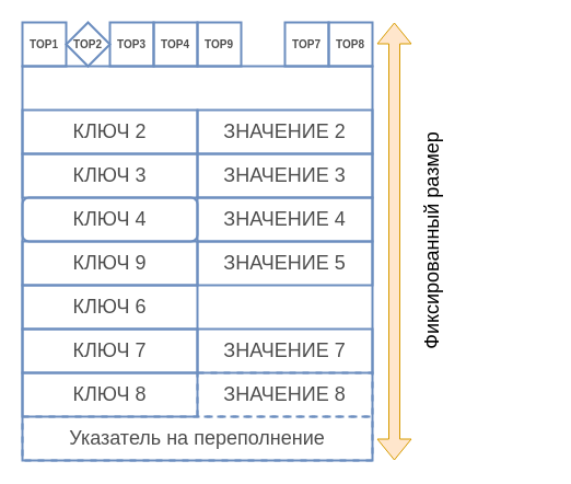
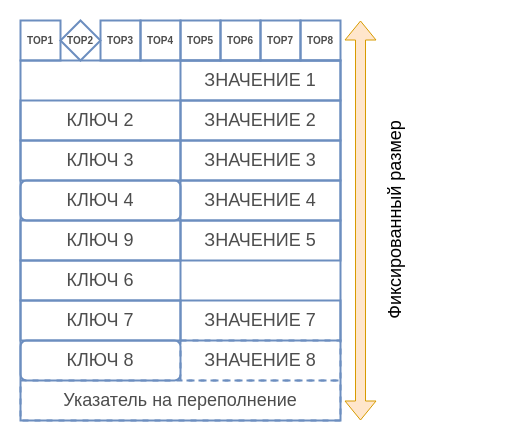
  <mxCell id="0" />
  <mxCell id="1" parent="0" />
  <mxCell id="2" value="" style="rounded=0;whiteSpace=wrap;html=1;fillColor=none;strokeColor=#6c8ebf;strokeWidth=2;" parent="1" vertex="1"><mxGeometry x="20" y="60" width="320" height="360" as="geometry" /></mxCell>
+ <mxCell id="3" value="&lt;font style=&quot;font-size: 18px&quot; color=&quot;#4d4d4d&quot;&gt;ЗНАЧЕНИЕ 1&lt;/font&gt;" style="rounded=0;whiteSpace=wrap;html=1;strokeWidth=2;fillColor=none;strokeColor=#6c8ebf;" parent="1" vertex="1"><mxGeometry x="180" y="60" width="160" height="40" as="geometry" /></mxCell>
  <mxCell id="4" value="&lt;font color=&quot;#4d4d4d&quot; style=&quot;font-size: 18px&quot;&gt;КЛЮЧ 2&lt;/font&gt;" style="rounded=0;whiteSpace=wrap;html=1;strokeWidth=2;fillColor=none;strokeColor=#6c8ebf;" parent="1" vertex="1"><mxGeometry x="20" y="100" width="160" height="40" as="geometry" /></mxCell>
  <mxCell id="5" value="&lt;font color=&quot;#4d4d4d&quot; style=&quot;font-size: 18px&quot;&gt;КЛЮЧ 3&lt;/font&gt;" style="rounded=0;whiteSpace=wrap;html=1;strokeWidth=2;fillColor=none;strokeColor=#6c8ebf;" parent="1" vertex="1"><mxGeometry x="20" y="140" width="160" height="40" as="geometry" /></mxCell>
  <mxCell id="6" value="&lt;font color=&quot;#4d4d4d&quot; style=&quot;font-size: 18px&quot;&gt;КЛЮЧ 4&lt;/font&gt;" style="whiteSpace=wrap;html=1;strokeWidth=2;fillColor=none;strokeColor=#6c8ebf;rounded=1;" parent="1" vertex="1"><mxGeometry x="20" y="180" width="160" height="40" as="geometry" /></mxCell>
  <mxCell id="7" value="&lt;font color=&quot;#4d4d4d&quot; style=&quot;font-size: 18px&quot;&gt;КЛЮЧ 9&lt;/font&gt;" style="rounded=0;whiteSpace=wrap;html=1;strokeWidth=2;fillColor=none;strokeColor=#6c8ebf;" parent="1" vertex="1"><mxGeometry x="20" y="220" width="160" height="40" as="geometry" /></mxCell>
  <mxCell id="8" value="&lt;font color=&quot;#4d4d4d&quot; style=&quot;font-size: 18px&quot;&gt;КЛЮЧ 6&lt;/font&gt;" style="rounded=0;whiteSpace=wrap;html=1;strokeWidth=2;fillColor=none;strokeColor=#6c8ebf;" parent="1" vertex="1"><mxGeometry x="20" y="260" width="160" height="40" as="geometry" /></mxCell>
  <mxCell id="9" value="&lt;font color=&quot;#4d4d4d&quot; style=&quot;font-size: 18px&quot;&gt;КЛЮЧ 7&lt;/font&gt;" style="rounded=0;whiteSpace=wrap;html=1;strokeWidth=2;fillColor=none;strokeColor=#6c8ebf;" parent="1" vertex="1"><mxGeometry x="20" y="300" width="160" height="40" as="geometry" /></mxCell>
- <mxCell id="10" value="&lt;font color=&quot;#4d4d4d&quot; style=&quot;font-size: 18px&quot;&gt;КЛЮЧ 8&lt;/font&gt;" style="rounded=0;whiteSpace=wrap;html=1;strokeWidth=2;fillColor=none;strokeColor=#6c8ebf;" parent="1" vertex="1"><mxGeometry x="20" y="340" width="160" height="40" as="geometry" /></mxCell>
+ <mxCell id="10" value="&lt;font color=&quot;#4d4d4d&quot; style=&quot;font-size: 18px&quot;&gt;КЛЮЧ 8&lt;/font&gt;" style="whiteSpace=wrap;html=1;strokeWidth=2;fillColor=none;strokeColor=#6c8ebf;rounded=1;" parent="1" vertex="1"><mxGeometry x="20" y="340" width="160" height="40" as="geometry" /></mxCell>
  <mxCell id="11" value="&lt;font style=&quot;font-size: 18px&quot; color=&quot;#4d4d4d&quot;&gt;ЗНАЧЕНИЕ 2&lt;/font&gt;" style="rounded=0;whiteSpace=wrap;html=1;strokeWidth=2;fillColor=none;strokeColor=#6c8ebf;" parent="1" vertex="1"><mxGeometry x="180" y="100" width="160" height="40" as="geometry" /></mxCell>
  <mxCell id="12" value="&lt;font style=&quot;font-size: 18px&quot; color=&quot;#4d4d4d&quot;&gt;ЗНАЧЕНИЕ 3&lt;/font&gt;" style="rounded=0;whiteSpace=wrap;html=1;strokeWidth=2;fillColor=none;strokeColor=#6c8ebf;" parent="1" vertex="1"><mxGeometry x="180" y="140" width="160" height="40" as="geometry" /></mxCell>
  <mxCell id="13" value="&lt;font style=&quot;font-size: 18px&quot; color=&quot;#4d4d4d&quot;&gt;ЗНАЧЕНИЕ 4&lt;/font&gt;" style="rounded=0;whiteSpace=wrap;html=1;strokeWidth=2;fillColor=none;strokeColor=#6c8ebf;" parent="1" vertex="1"><mxGeometry x="180" y="180" width="160" height="40" as="geometry" /></mxCell>
  <mxCell id="14" value="&lt;font style=&quot;font-size: 18px&quot; color=&quot;#4d4d4d&quot;&gt;ЗНАЧЕНИЕ 5&lt;/font&gt;" style="rounded=0;whiteSpace=wrap;html=1;strokeWidth=2;fillColor=none;strokeColor=#6c8ebf;" parent="1" vertex="1"><mxGeometry x="180" y="220" width="160" height="40" as="geometry" /></mxCell>
  <mxCell id="15" value="&lt;font style=&quot;font-size: 18px&quot; color=&quot;#4d4d4d&quot;&gt;ЗНАЧЕНИЕ 7&lt;/font&gt;" style="rounded=0;whiteSpace=wrap;html=1;strokeWidth=2;fillColor=none;strokeColor=#6c8ebf;" parent="1" vertex="1"><mxGeometry x="180" y="300" width="160" height="40" as="geometry" /></mxCell>
  <mxCell id="16" value="&lt;font style=&quot;font-size: 18px&quot; color=&quot;#4d4d4d&quot;&gt;ЗНАЧЕНИЕ 8&lt;/font&gt;" style="rounded=0;whiteSpace=wrap;html=1;strokeWidth=2;fillColor=none;strokeColor=#6c8ebf;dashed=1;" parent="1" vertex="1"><mxGeometry x="180" y="340" width="160" height="40" as="geometry" /></mxCell>
  <mxCell id="17" value="&lt;font color=&quot;#4d4d4d&quot;&gt;Указатель на переполнение&lt;/font&gt;" style="rounded=0;whiteSpace=wrap;html=1;fontSize=18;strokeWidth=2;fillColor=none;strokeColor=#6c8ebf;dashed=1;" parent="1" vertex="1"><mxGeometry x="20" y="380" width="320" height="40" as="geometry" /></mxCell>
  <mxCell id="18" value="&lt;font color=&quot;#4d4d4d&quot; style=&quot;font-size: 10px;&quot;&gt;&lt;b&gt;TOP1&lt;/b&gt;&lt;/font&gt;" style="rounded=0;whiteSpace=wrap;html=1;strokeWidth=2;fillColor=none;strokeColor=#6c8ebf;" vertex="1" parent="1"><mxGeometry x="20" y="20" width="40" height="40" as="geometry" /></mxCell>
  <mxCell id="19" value="&lt;font color=&quot;#4d4d4d&quot; style=&quot;font-size: 10px;&quot;&gt;&lt;b&gt;TOP2&lt;/b&gt;&lt;/font&gt;" style="rhombus;whiteSpace=wrap;html=1;strokeWidth=2;fillColor=none;strokeColor=#6c8ebf;" vertex="1" parent="1"><mxGeometry x="60" y="20" width="40" height="40" as="geometry" /></mxCell>
  <mxCell id="20" value="&lt;font color=&quot;#4d4d4d&quot; style=&quot;font-size: 10px;&quot;&gt;&lt;b&gt;TOP3&lt;/b&gt;&lt;/font&gt;" style="rounded=0;whiteSpace=wrap;html=1;strokeWidth=2;fillColor=none;strokeColor=#6c8ebf;" vertex="1" parent="1"><mxGeometry x="100" y="20" width="40" height="40" as="geometry" /></mxCell>
  <mxCell id="21" value="&lt;font color=&quot;#4d4d4d&quot; style=&quot;font-size: 10px;&quot;&gt;&lt;b&gt;TOP4&lt;/b&gt;&lt;/font&gt;" style="rounded=0;whiteSpace=wrap;html=1;strokeWidth=2;fillColor=none;strokeColor=#6c8ebf;" vertex="1" parent="1"><mxGeometry x="140" y="20" width="40" height="40" as="geometry" /></mxCell>
- <mxCell id="22" value="&lt;font color=&quot;#4d4d4d&quot; style=&quot;font-size: 10px;&quot;&gt;&lt;b&gt;TOP9&lt;/b&gt;&lt;/font&gt;" style="rounded=0;whiteSpace=wrap;html=1;strokeWidth=2;fillColor=none;strokeColor=#6c8ebf;" vertex="1" parent="1"><mxGeometry x="180" y="20" width="40" height="40" as="geometry" /></mxCell>
+ <mxCell id="22" value="&lt;font color=&quot;#4d4d4d&quot; style=&quot;font-size: 10px;&quot;&gt;&lt;b&gt;TOP5&lt;/b&gt;&lt;/font&gt;" style="rounded=0;whiteSpace=wrap;html=1;strokeWidth=2;fillColor=none;strokeColor=#6c8ebf;" vertex="1" parent="1"><mxGeometry x="180" y="20" width="40" height="40" as="geometry" /></mxCell>
+ <mxCell id="23" value="&lt;font color=&quot;#4d4d4d&quot; style=&quot;font-size: 10px;&quot;&gt;&lt;b&gt;TOP6&lt;/b&gt;&lt;/font&gt;" style="rounded=0;whiteSpace=wrap;html=1;strokeWidth=2;fillColor=none;strokeColor=#6c8ebf;" vertex="1" parent="1"><mxGeometry x="220" y="20" width="40" height="40" as="geometry" /></mxCell>
  <mxCell id="24" value="&lt;font color=&quot;#4d4d4d&quot; style=&quot;font-size: 10px;&quot;&gt;&lt;b&gt;TOP7&lt;/b&gt;&lt;/font&gt;" style="rounded=0;whiteSpace=wrap;html=1;strokeWidth=2;fillColor=none;strokeColor=#6c8ebf;" vertex="1" parent="1"><mxGeometry x="260" y="20" width="40" height="40" as="geometry" /></mxCell>
  <mxCell id="25" value="&lt;font color=&quot;#4d4d4d&quot; style=&quot;font-size: 10px;&quot;&gt;&lt;b&gt;TOP8&lt;/b&gt;&lt;/font&gt;" style="rounded=0;whiteSpace=wrap;html=1;strokeWidth=2;fillColor=none;strokeColor=#6c8ebf;" vertex="1" parent="1"><mxGeometry x="300" y="20" width="40" height="40" as="geometry" /></mxCell>
  <mxCell id="26" value="" style="shape=flexArrow;endArrow=classic;startArrow=classic;html=1;rounded=0;fontSize=14;fillColor=#ffe6cc;strokeColor=#d79b00;" edge="1" parent="1"><mxGeometry width="100" height="100" relative="1" as="geometry"><mxPoint x="360" y="420" as="sourcePoint" /><mxPoint x="360" y="20" as="targetPoint" /></mxGeometry></mxCell>
  <mxCell id="27" value="&lt;span style=&quot;font-size: 18px;&quot;&gt;Фиксированный размер&lt;br style=&quot;font-size: 18px;&quot;&gt;&lt;/span&gt;" style="text;html=1;align=center;verticalAlign=middle;resizable=0;points=[];autosize=1;strokeColor=none;fillColor=none;fontSize=18;flipV=1;rotation=270;" vertex="1" parent="1"><mxGeometry x="290" y="205" width="210" height="30" as="geometry" /></mxCell>
